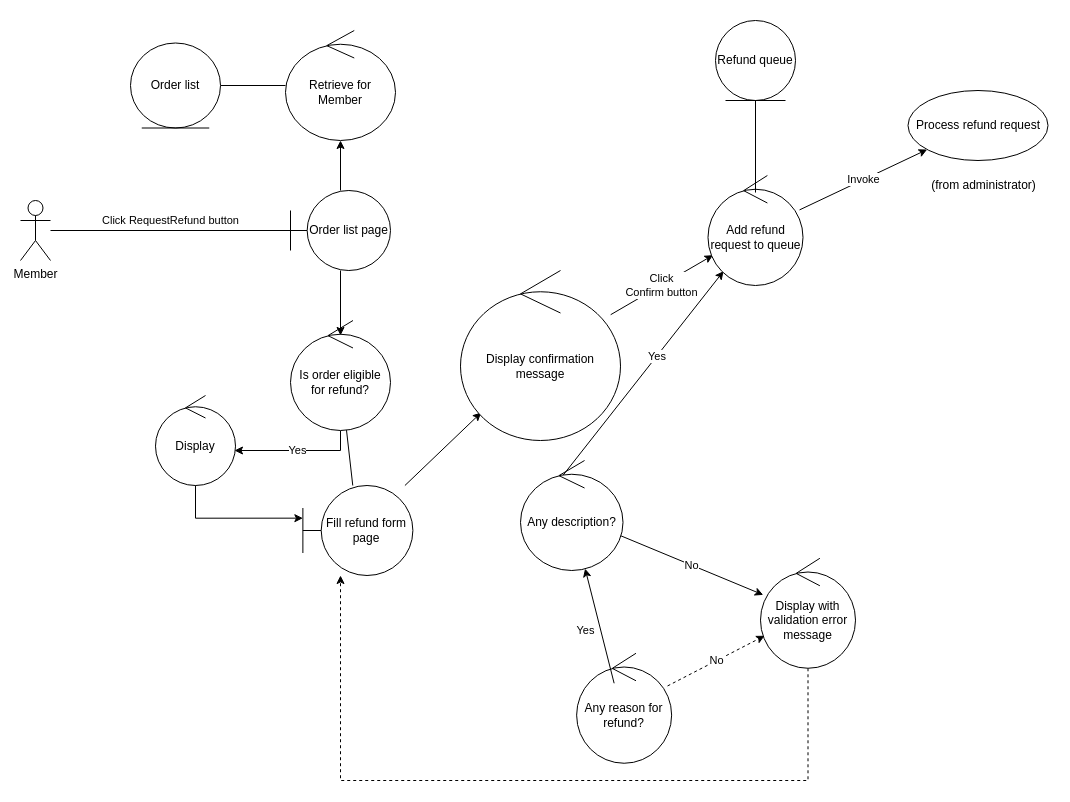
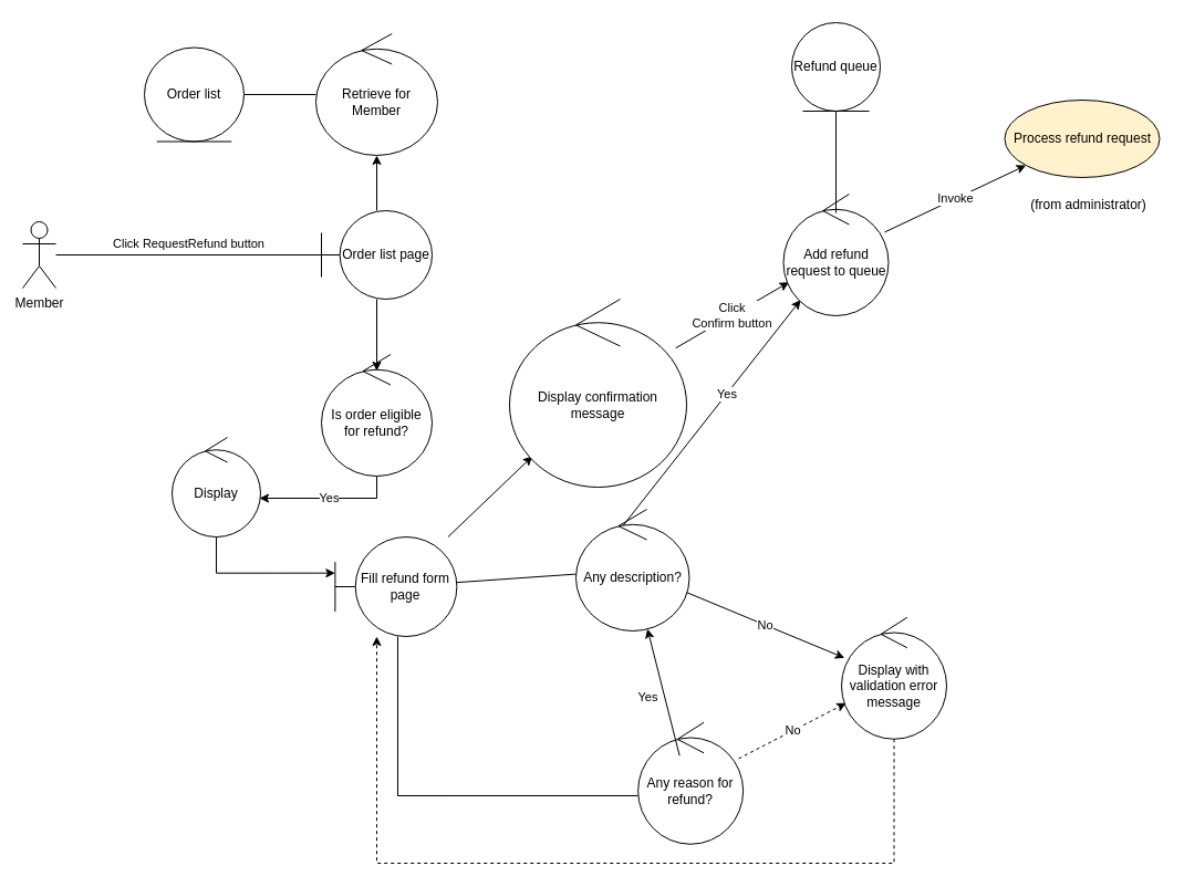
  <mxCell id="0" />
  <mxCell id="1" parent="0" />
  <mxCell id="2" value="Click RequestRefund button" style="edgeStyle=orthogonalEdgeStyle;rounded=0;orthogonalLoop=1;jettySize=auto;html=1;endArrow=none;endFill=0;" edge="1" parent="1" source="3" target="5"><mxGeometry y="10" relative="1" as="geometry"><mxPoint as="offset" /></mxGeometry></mxCell>
  <mxCell id="3" value="Member&lt;br&gt;" style="shape=umlActor;verticalLabelPosition=bottom;verticalAlign=top;html=1;outlineConnect=0;" parent="1" vertex="1"><mxGeometry x="20" y="200" width="30" height="60" as="geometry" /></mxCell>
  <mxCell id="4" style="edgeStyle=orthogonalEdgeStyle;rounded=0;orthogonalLoop=1;jettySize=auto;html=1;" edge="1" parent="1" source="5" target="27"><mxGeometry relative="1" as="geometry" /></mxCell>
  <mxCell id="5" value="Order list page" style="shape=umlBoundary;whiteSpace=wrap;html=1;" parent="1" vertex="1"><mxGeometry x="290" y="190" width="100" height="80" as="geometry" /></mxCell>
  <mxCell id="6" value="Display" style="ellipse;shape=umlControl;whiteSpace=wrap;html=1;" parent="1" vertex="1"><mxGeometry x="155" y="395" width="80" height="90" as="geometry" /></mxCell>
- <mxCell id="7" style="rounded=0;orthogonalLoop=1;jettySize=auto;html=1;endArrow=none;endFill=0;" parent="1" source="10" target="30" edge="1"><mxGeometry relative="1" as="geometry" /></mxCell>
+ <mxCell id="7" style="rounded=0;orthogonalLoop=1;jettySize=auto;html=1;endArrow=none;endFill=0;" parent="1" source="10" target="16" edge="1"><mxGeometry relative="1" as="geometry" /></mxCell>
+ <mxCell id="8" style="edgeStyle=orthogonalEdgeStyle;rounded=0;orthogonalLoop=1;jettySize=auto;html=1;endArrow=none;endFill=0;entryX=-0.001;entryY=0.602;entryDx=0;entryDy=0;entryPerimeter=0;" parent="1" edge="1" target="13" source="10"><mxGeometry relative="1" as="geometry"><mxPoint x="359.13" y="632.77" as="sourcePoint" /><mxPoint x="536.132" y="792.77" as="targetPoint" /><Array as="points"><mxPoint x="359" y="719" /></Array></mxGeometry></mxCell>
  <mxCell id="9" style="rounded=0;orthogonalLoop=1;jettySize=auto;html=1;endArrow=classic;endFill=1;" edge="1" parent="1" source="10" target="18"><mxGeometry relative="1" as="geometry" /></mxCell>
  <mxCell id="10" value="Fill refund form&lt;br&gt;page" style="shape=umlBoundary;whiteSpace=wrap;html=1;" parent="1" vertex="1"><mxGeometry x="302.38" y="485" width="110" height="90" as="geometry" /></mxCell>
  <mxCell id="11" style="edgeStyle=orthogonalEdgeStyle;rounded=0;orthogonalLoop=1;jettySize=auto;html=1;entryX=0;entryY=0.363;entryDx=0;entryDy=0;entryPerimeter=0;" parent="1" source="6" target="10" edge="1"><mxGeometry relative="1" as="geometry"><mxPoint x="277.38" y="512.77" as="sourcePoint" /><Array as="points"><mxPoint x="195" y="518" /></Array></mxGeometry></mxCell>
  <mxCell id="12" value="No" style="rounded=0;orthogonalLoop=1;jettySize=auto;html=1;dashed=1;" edge="1" parent="1" source="13" target="33"><mxGeometry relative="1" as="geometry" /></mxCell>
  <mxCell id="13" value="Any reason for refund?" style="ellipse;shape=umlControl;whiteSpace=wrap;html=1;" parent="1" vertex="1"><mxGeometry x="576.13" y="652.77" width="95" height="110" as="geometry" /></mxCell>
  <mxCell id="14" value="Yes" style="rounded=0;orthogonalLoop=1;jettySize=auto;html=1;align=left;exitX=0.396;exitY=0.157;exitDx=0;exitDy=0;exitPerimeter=0;" parent="1" source="16" target="21" edge="1"><mxGeometry x="0.125" y="8" relative="1" as="geometry"><mxPoint x="568.599" y="447.77" as="targetPoint" /><mxPoint as="offset" /></mxGeometry></mxCell>
  <mxCell id="15" value="No" style="rounded=0;orthogonalLoop=1;jettySize=auto;html=1;" edge="1" parent="1" source="16" target="33"><mxGeometry relative="1" as="geometry" /></mxCell>
  <mxCell id="16" value="Any description?" style="ellipse;shape=umlControl;whiteSpace=wrap;html=1;" parent="1" vertex="1"><mxGeometry x="520" y="460" width="102.5" height="110" as="geometry" /></mxCell>
  <mxCell id="17" value="Yes" style="rounded=0;orthogonalLoop=1;jettySize=auto;html=1;" parent="1" target="16" edge="1"><mxGeometry x="-0.02" y="15" relative="1" as="geometry"><mxPoint x="613.63" y="682.77" as="sourcePoint" /><mxPoint x="883.13" y="534.77" as="targetPoint" /><mxPoint as="offset" /><Array as="points" /></mxGeometry></mxCell>
  <mxCell id="18" value="Display confirmation message" style="ellipse;shape=umlControl;whiteSpace=wrap;html=1;" parent="1" vertex="1"><mxGeometry x="460" y="270" width="160" height="170" as="geometry" /></mxCell>
  <mxCell id="19" value="Click &lt;br&gt;Confirm button" style="rounded=0;orthogonalLoop=1;jettySize=auto;html=1;" parent="1" source="18" target="21" edge="1"><mxGeometry relative="1" as="geometry"><mxPoint x="620.027" y="410.029" as="sourcePoint" /><mxPoint x="707.503" y="286.403" as="targetPoint" /></mxGeometry></mxCell>
  <mxCell id="20" value="Invoke" style="rounded=0;orthogonalLoop=1;jettySize=auto;html=1;" parent="1" source="21" target="22" edge="1"><mxGeometry relative="1" as="geometry" /></mxCell>
  <mxCell id="21" value="Add refund request to queue" style="ellipse;shape=umlControl;whiteSpace=wrap;html=1;" parent="1" vertex="1"><mxGeometry x="707.5" y="175" width="95" height="110" as="geometry" /></mxCell>
- <mxCell id="22" value="Process refund request" style="ellipse;whiteSpace=wrap;html=1;" parent="1" vertex="1"><mxGeometry x="907.5" y="90" width="140" height="70" as="geometry" /></mxCell>
+ <mxCell id="22" value="Process refund request" style="ellipse;whiteSpace=wrap;html=1;fillColor=#fff2cc;" parent="1" vertex="1"><mxGeometry x="907.5" y="90" width="140" height="70" as="geometry" /></mxCell>
  <mxCell id="23" value="(from administrator)" style="text;html=1;align=center;verticalAlign=middle;resizable=0;points=[];autosize=1;strokeColor=none;fillColor=none;" parent="1" vertex="1"><mxGeometry x="917.5" y="170" width="130" height="30" as="geometry" /></mxCell>
  <mxCell id="24" style="rounded=0;orthogonalLoop=1;jettySize=auto;html=1;endArrow=none;endFill=0;exitX=0.5;exitY=0.155;exitDx=0;exitDy=0;exitPerimeter=0;" parent="1" source="21" target="25" edge="1"><mxGeometry relative="1" as="geometry"><mxPoint x="755.01" y="108.02" as="targetPoint" /></mxGeometry></mxCell>
  <mxCell id="25" value="Refund queue" style="ellipse;shape=umlEntity;whiteSpace=wrap;html=1;" vertex="1" parent="1"><mxGeometry x="715" y="20" width="80" height="80" as="geometry" /></mxCell>
  <mxCell id="26" style="edgeStyle=orthogonalEdgeStyle;rounded=0;orthogonalLoop=1;jettySize=auto;html=1;endArrow=none;endFill=0;" edge="1" parent="1" source="27" target="28"><mxGeometry relative="1" as="geometry" /></mxCell>
  <mxCell id="27" value="Retrieve for Member" style="ellipse;shape=umlControl;whiteSpace=wrap;html=1;" vertex="1" parent="1"><mxGeometry x="285" y="30" width="110" height="110" as="geometry" /></mxCell>
  <mxCell id="28" value="Order list" style="ellipse;shape=umlEntity;whiteSpace=wrap;html=1;" vertex="1" parent="1"><mxGeometry x="130" y="42.5" width="90" height="85" as="geometry" /></mxCell>
  <mxCell id="29" value="Yes" style="edgeStyle=orthogonalEdgeStyle;rounded=0;orthogonalLoop=1;jettySize=auto;html=1;" edge="1" parent="1" source="30" target="6"><mxGeometry relative="1" as="geometry"><Array as="points"><mxPoint x="340" y="450" /></Array></mxGeometry></mxCell>
  <mxCell id="30" value="Is order eligible for refund?" style="ellipse;shape=umlControl;whiteSpace=wrap;html=1;" vertex="1" parent="1"><mxGeometry x="290" y="320" width="100" height="110" as="geometry" /></mxCell>
  <mxCell id="31" value="" style="rounded=0;orthogonalLoop=1;jettySize=auto;html=1;entryX=0.5;entryY=0.136;entryDx=0;entryDy=0;entryPerimeter=0;" edge="1" parent="1" source="5" target="30"><mxGeometry relative="1" as="geometry" /></mxCell>
  <mxCell id="32" style="edgeStyle=orthogonalEdgeStyle;rounded=0;orthogonalLoop=1;jettySize=auto;html=1;dashed=1;" edge="1" parent="1" source="33" target="10"><mxGeometry relative="1" as="geometry"><Array as="points"><mxPoint x="808" y="780" /><mxPoint x="340" y="780" /></Array></mxGeometry></mxCell>
  <mxCell id="33" value="Display with validation error message" style="ellipse;shape=umlControl;whiteSpace=wrap;html=1;" vertex="1" parent="1"><mxGeometry x="760" y="557.77" width="95" height="110" as="geometry" /></mxCell>
